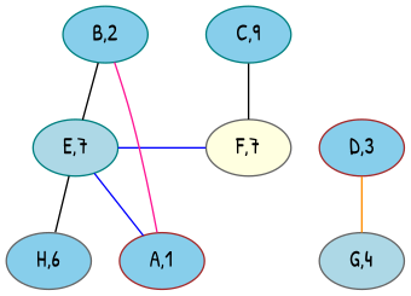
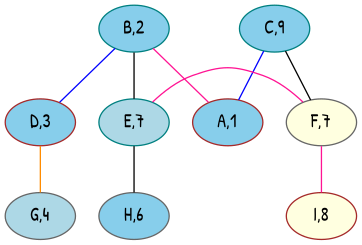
  graph {
    fontname="Patrick Hand"
    node [color=teal fillcolor=skyblue fontname="Patrick Hand" style=filled]
    edge [color=black fontname="Patrick Hand"]
    n1 [label="B,2"]
    n2 [label="C,9"]
    n3 [color=brown label="D,3"]
    n4 [fillcolor=lightblue label="E,7"]
    n5 [color=gray40 fillcolor=lightyellow label="F,7"]
    n6 [color=gray40 fillcolor=lightblue label="G,4"]
    n7 [color=gray40 label="H,6"]
+   n8 [color=brown fillcolor=lightyellow label="I,8"]
    n9 [color=brown label="A,1"]
    subgraph sub_1 {
      rank=same
      n1
      n2
    }
    subgraph sub_2 {
      rank=same
      n3
      n4
      n5
    }
    subgraph sub_3 {
      rank=same
      n6
      n7
+     n8
    }
+   n1 -- n3 [color=blue]
    n1 -- n4
-   n4 -- n9 [color=blue]
+   n2 -- n9 [color=blue]
    n3 -- n6 [color=darkorange]
-   n4 -- n5 [color=blue]
+   n4 -- n5 [color=deeppink]
    n4 -- n7
    n5 -- n2
+   n5 -- n8 [color=deeppink]
    n9 -- n1 [color=deeppink]
  }
